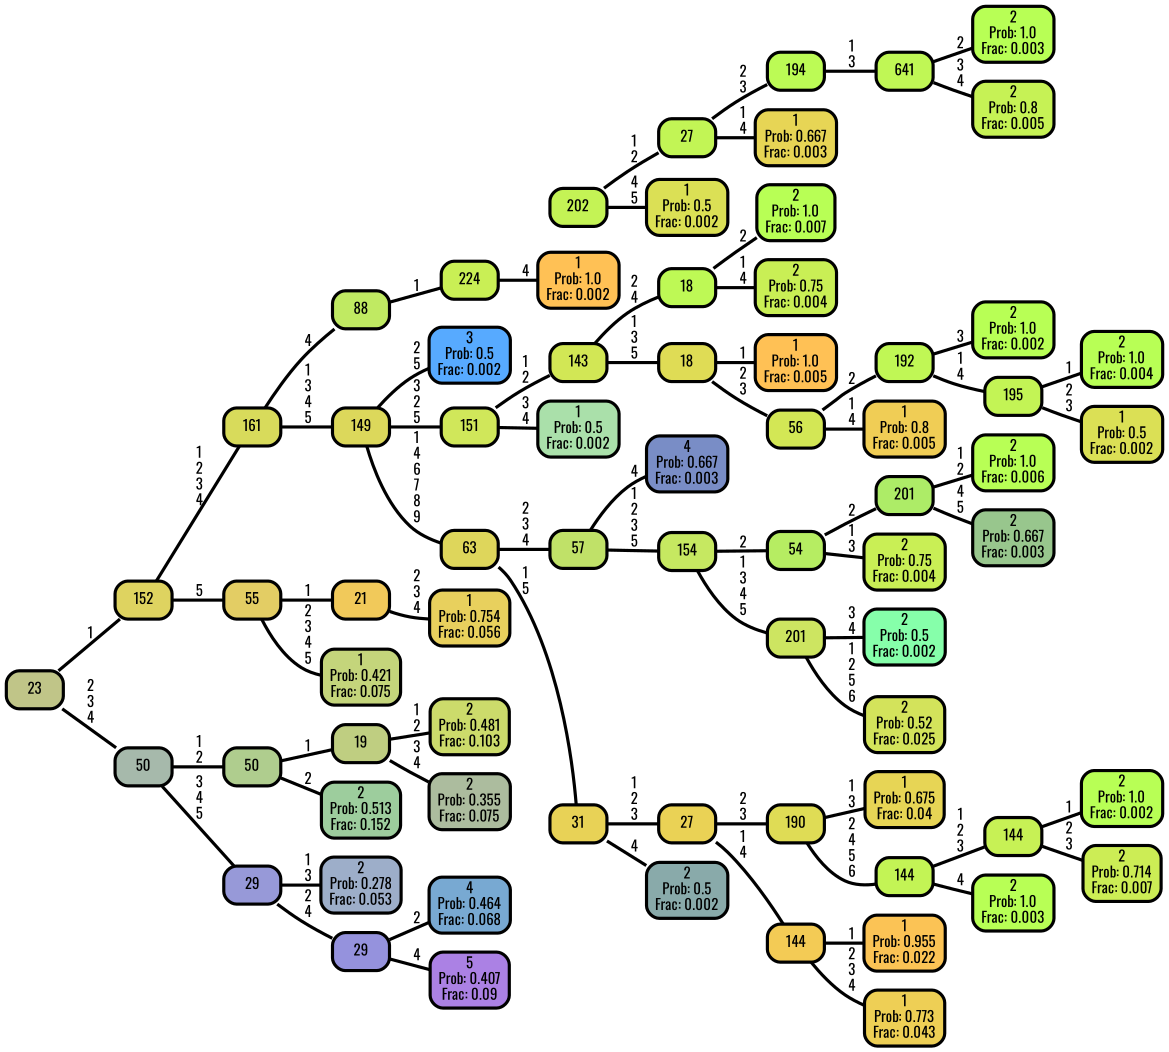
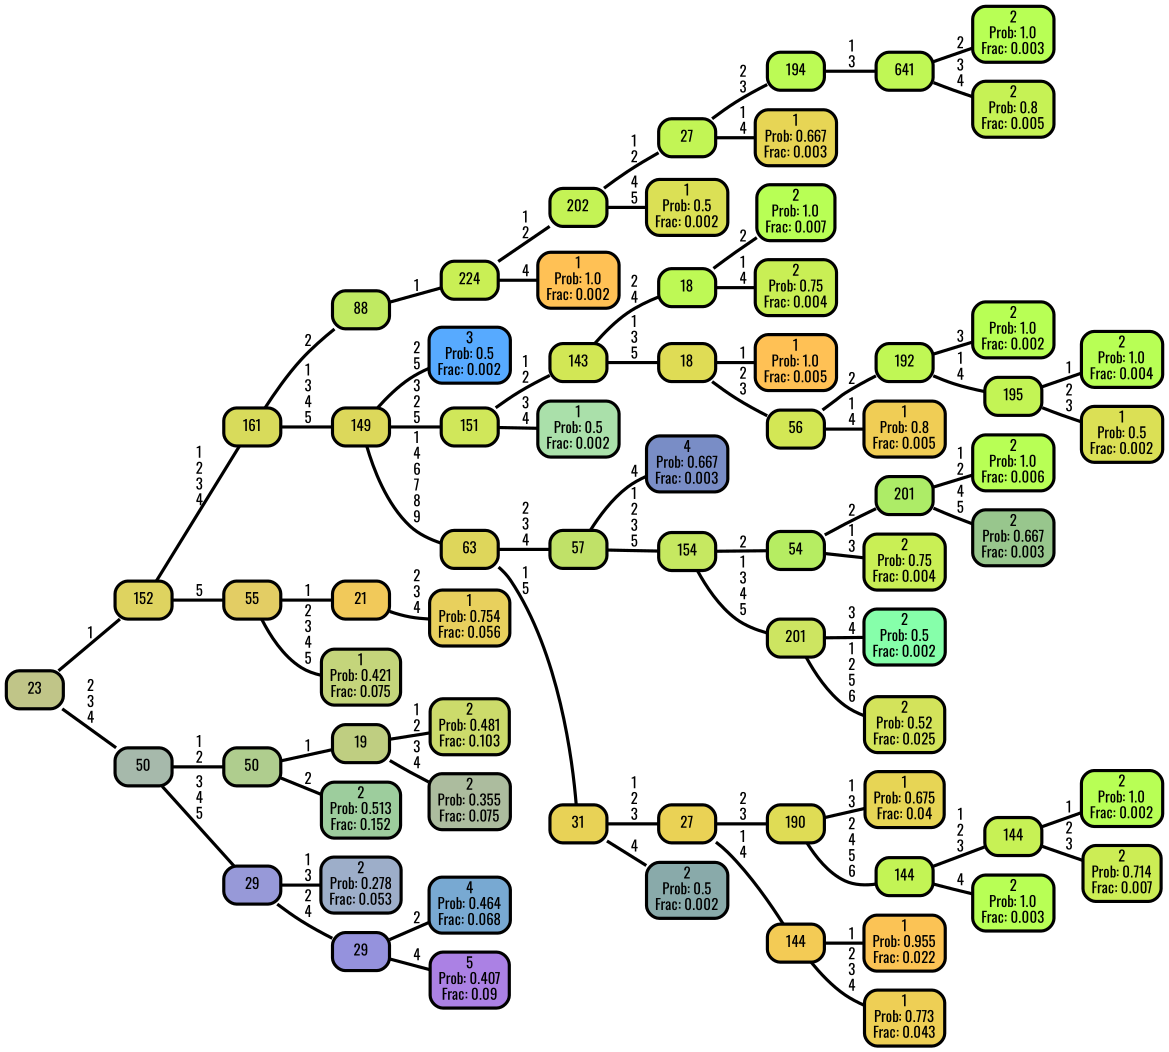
  graph {
    fontname=Oswald
    rankdir=LR
    ranksep="0 equally"
    splines=straight
    node [color=black fillcolor="#b8ff55" fontcolor=black fontname=Oswald penwidth=3 shape=box style="filled, rounded"]
    edge [color=black fontname=Oswald penwidth=3]
    n1 [label="2\nProb: 1.0\nFrac: 0.003"]
    n2 [fillcolor="#c0f755" label=641]
    n3 [fillcolor="#c6f255" label="2\nProb: 0.8\nFrac: 0.005"]
    n4 [fillcolor="#bcfb55" label=194]
    n5 [fillcolor="#c2f555" label=27]
    n6 [fillcolor="#e7d555" label="1\nProb: 0.667\nFrac: 0.003"]
    n7 [fillcolor="#c4f355" label=202]
    n8 [fillcolor="#dbe055" label="1\nProb: 0.5\nFrac: 0.002"]
    n9 [fillcolor="#c9ef55" label=224]
    n10 [fillcolor="#ffc155" label="1\nProb: 1.0\nFrac: 0.002"]
    n11 [fillcolor="#c0ea62" label=88]
    n12 [fillcolor="#57aaff" label="3\nProb: 0.5\nFrac: 0.002"]
    n13 [fillcolor="#d8db5b" label=161]
    n14 [fillcolor="#dcd85b" label=149]
    n15 [fillcolor="#d0e75a" label=151]
    n16 [fillcolor="#ded65b" label=63]
    n17 [label="2\nProb: 1.0\nFrac: 0.007"]
    n18 [fillcolor="#bef955" label=18]
    n19 [fillcolor="#c9ef55" label="2\nProb: 0.75\nFrac: 0.004"]
    n20 [fillcolor="#d2e755" label=143]
    n21 [fillcolor="#dfdc55" label=18]
    n22 [fillcolor="#ffc155" label="1\nProb: 1.0\nFrac: 0.005"]
    n23 [fillcolor="#d3e755" label=56]
    n24 [fillcolor="#c0f755" label=192]
    n25 [fillcolor="#f0cd55" label="1\nProb: 0.8\nFrac: 0.005"]
    n26 [label="2\nProb: 1.0\nFrac: 0.002"]
    n27 [fillcolor="#c3f455" label=195]
    n28 [label="2\nProb: 1.0\nFrac: 0.004"]
    n29 [fillcolor="#dbe055" label="1\nProb: 0.5\nFrac: 0.002"]
    n30 [fillcolor="#aae0aa" label="1\nProb: 0.5\nFrac: 0.002"]
    n31 [fillcolor="#c0e168" label=57]
    n32 [fillcolor="#e8d256" label=31]
    n33 [fillcolor="#798dc6" label="4\nProb: 0.667\nFrac: 0.003"]
    n34 [fillcolor="#c6e861" label=154]
    n35 [fillcolor="#b6ed62" label=54]
    n36 [fillcolor="#cde561" label=201]
    n37 [label="2\nProb: 1.0\nFrac: 0.006"]
    n38 [fillcolor="#adec67" label=201]
    n39 [fillcolor="#98c68d" label="2\nProb: 0.667\nFrac: 0.003"]
    n40 [fillcolor="#c9ef55" label="2\nProb: 0.75\nFrac: 0.004"]
    n41 [fillcolor="#86ffaa" label="2\nProb: 0.5\nFrac: 0.002"]
    n42 [fillcolor="#d3e35b" label="2\nProb: 0.52\nFrac: 0.025"]
    n43 [fillcolor="#ead255" label=27]
    n44 [fillcolor="#89aaaa" label="2\nProb: 0.5\nFrac: 0.002"]
    n45 [fillcolor="#e7d555" label="1\nProb: 0.675\nFrac: 0.04"]
    n46 [fillcolor="#dfdc55" label=190]
    n47 [fillcolor="#c3f455" label=144]
    n48 [fillcolor="#c7f155" label=144]
    n49 [label="2\nProb: 1.0\nFrac: 0.003"]
    n50 [label="2\nProb: 1.0\nFrac: 0.002"]
    n51 [fillcolor="#cced55" label="2\nProb: 0.714\nFrac: 0.007"]
    n52 [fillcolor="#f3cb55" label=144]
    n53 [fillcolor="#fbc355" label="1\nProb: 0.955\nFrac: 0.022"]
    n54 [fillcolor="#eecf55" label="1\nProb: 0.773\nFrac: 0.043"]
    n55 [fillcolor="#ded360" label=152]
    n56 [fillcolor="#e3cd64" label=55]
    n57 [fillcolor="#f1c95a" label=21]
    n58 [fillcolor="#c4d57b" label="1\nProb: 0.421\nFrac: 0.075"]
    n59 [fillcolor="#e8d05d" label="1\nProb: 0.754\nFrac: 0.056"]
    n60 [fillcolor="#c0c588" label=23]
    n61 [fillcolor="#a6b9ab" label=50]
    n62 [fillcolor="#afcd8e" label=50]
    n63 [fillcolor="#9799d8" label=29]
    n64 [fillcolor="#ccdb6b" label="2\nProb: 0.481\nFrac: 0.103"]
    n65 [fillcolor="#bfce81" label=19]
    n66 [fillcolor="#acbc9e" label="2\nProb: 0.355\nFrac: 0.075"]
    n67 [fillcolor="#9dcd9d" label="2\nProb: 0.513\nFrac: 0.152"]
    n68 [fillcolor="#9daec9" label="2\nProb: 0.278\nFrac: 0.053"]
    n69 [fillcolor="#9592dd" label=29]
    n70 [fillcolor="#78a9d2" label="4\nProb: 0.464\nFrac: 0.068"]
    n71 [fillcolor="#ab81e4" label="5\nProb: 0.407\nFrac: 0.09"]
    subgraph sub_1 {
      rank=same
    }
    n2 -- n1 [label=" 2"]
    n2 -- n3 [label=" 3\n 4"]
    n4 -- n2 [label=" 1\n 3"]
    n5 -- n4 [label=" 2\n 3"]
    n5 -- n6 [label=" 1\n 4"]
    n7 -- n5 [label=" 1\n 2"]
    n7 -- n8 [label=" 4\n 5"]
+   n9 -- n7 [label=" 1\n 2"]
    n9 -- n10 [label=" 4"]
    n11 -- n9 [label=" 1"]
-   n13 -- n11 [label=" 4"]
+   n13 -- n11 [label=" 2"]
    n13 -- n14 [label=" 1\n 3\n 4\n 5"]
    n14 -- n12 [label=" 2\n 5"]
    n14 -- n15 [label=" 3\n 2\n 5"]
    n14 -- n16 [label=" 1\n 4\n 6\n 7\n 8\n 9"]
    n15 -- n20 [label=" 1\n 2"]
    n15 -- n30 [label=" 3\n 4"]
    n16 -- n31 [label=" 2\n 3\n 4"]
    n16 -- n32 [label=" 1\n 5"]
    n18 -- n17 [label=" 2"]
    n18 -- n19 [label=" 1\n 4"]
    n20 -- n18 [label=" 2\n 4"]
    n20 -- n21 [label=" 1\n 3\n 5"]
    n21 -- n22 [label=" 1"]
    n21 -- n23 [label=" 2\n 3"]
    n23 -- n24 [label=" 2"]
    n23 -- n25 [label=" 1\n 4"]
    n24 -- n26 [label=" 3"]
    n24 -- n27 [label=" 1\n 4"]
    n27 -- n28 [label=" 1"]
    n27 -- n29 [label=" 2\n 3"]
    n31 -- n33 [label=" 4"]
    n31 -- n34 [label=" 1\n 2\n 3\n 5"]
    n32 -- n43 [label=" 1\n 2\n 3"]
    n32 -- n44 [label=" 4"]
    n34 -- n35 [label=" 2"]
    n34 -- n36 [label=" 1\n 3\n 4\n 5"]
    n35 -- n38 [label=" 2"]
    n35 -- n40 [label=" 1\n 3"]
    n36 -- n41 [label=" 3\n 4"]
    n36 -- n42 [label=" 1\n 2\n 5\n 6"]
    n38 -- n37 [label=" 1\n 2"]
    n38 -- n39 [label=" 4\n 5"]
    n43 -- n46 [label=" 2\n 3"]
    n43 -- n52 [label=" 1\n 4"]
    n46 -- n45 [label=" 1\n 3"]
    n46 -- n47 [label=" 2\n 4\n 5\n 6"]
    n47 -- n48 [label=" 1\n 2\n 3"]
    n47 -- n49 [label=" 4"]
    n48 -- n50 [label=" 1"]
    n48 -- n51 [label=" 2\n 3"]
    n52 -- n53 [label=" 1"]
    n52 -- n54 [label=" 2\n 3\n 4"]
    n55 -- n13 [label=" 1\n 2\n 3\n 4"]
    n55 -- n56 [label=" 5"]
    n56 -- n57 [label=" 1"]
    n56 -- n58 [label=" 2\n 3\n 4\n 5"]
    n57 -- n59 [label=" 2\n 3\n 4"]
    n60 -- n55 [label=" 1"]
    n60 -- n61 [label=" 2\n 3\n 4"]
    n61 -- n62 [label=" 1\n 2"]
    n61 -- n63 [label=" 3\n 4\n 5"]
    n62 -- n65 [label=" 1"]
    n62 -- n67 [label=" 2"]
    n63 -- n68 [label=" 1\n 3"]
    n63 -- n69 [label=" 2\n 4"]
    n65 -- n64 [label=" 1\n 2"]
    n65 -- n66 [label=" 3\n 4"]
    n69 -- n70 [label=" 2"]
    n69 -- n71 [label=" 4"]
  }
